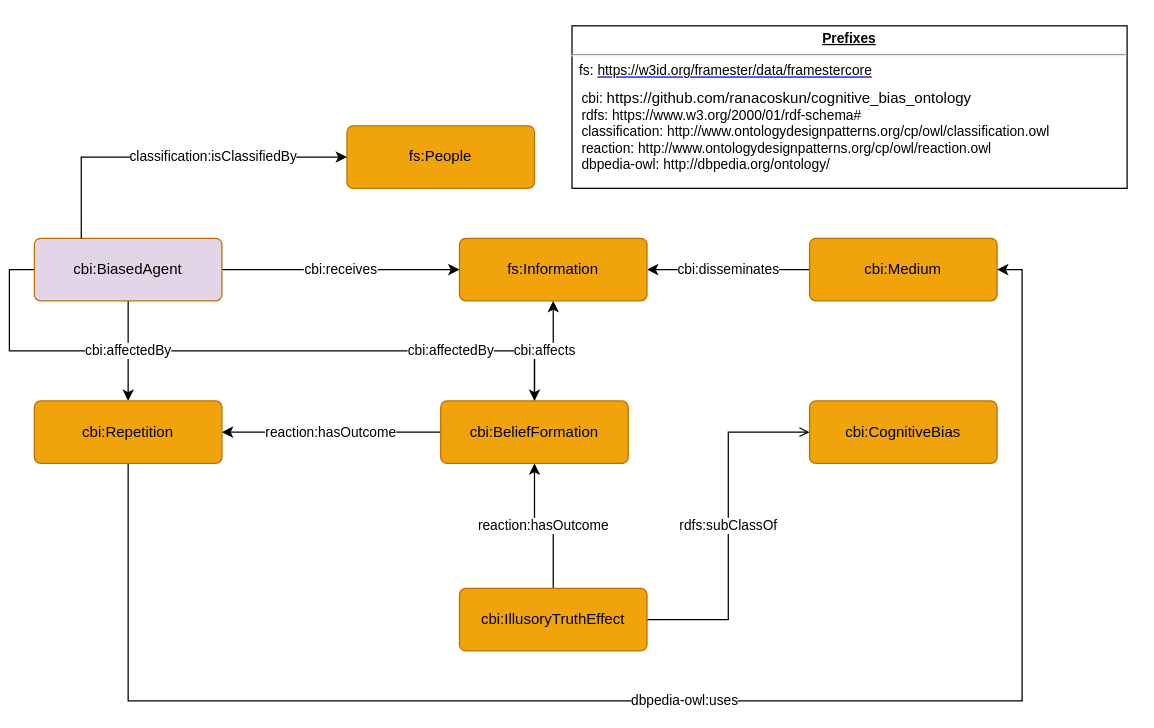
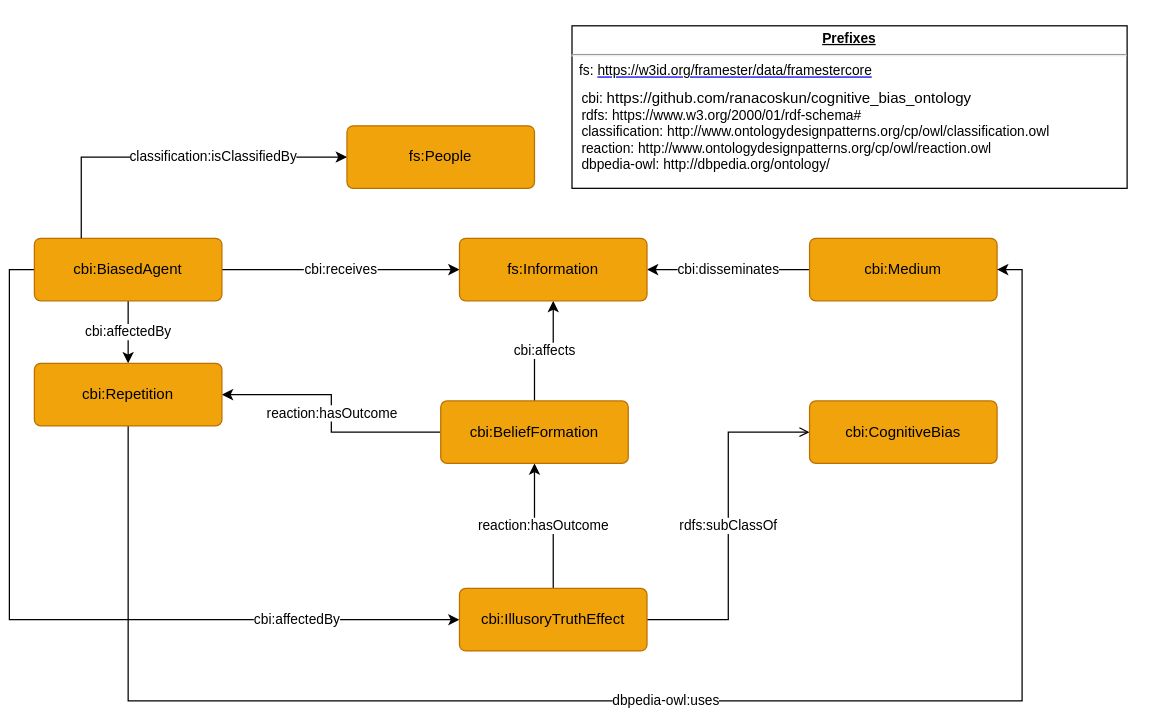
  <mxCell id="0" />
  <mxCell id="1" parent="0" />
  <mxCell id="2" value="reaction:hasOutcome" style="edgeStyle=orthogonalEdgeStyle;rounded=0;orthogonalLoop=1;jettySize=auto;html=1;entryX=0.5;entryY=1;entryDx=0;entryDy=0;" parent="1" source="5" target="11" edge="1"><mxGeometry relative="1" as="geometry" /></mxCell>
  <mxCell id="3" value="rdfs:subClassOf" style="edgeStyle=orthogonalEdgeStyle;rounded=0;orthogonalLoop=1;jettySize=auto;html=1;entryX=0;entryY=0.5;entryDx=0;entryDy=0;endArrow=open;" parent="1" source="5" target="17" edge="1"><mxGeometry relative="1" as="geometry" /></mxCell>
- <mxCell id="4" value="cbi:affectedBy" style="edgeStyle=orthogonalEdgeStyle;rounded=0;orthogonalLoop=1;jettySize=auto;html=1;exitX=0;exitY=0.5;exitDx=0;exitDy=0;" parent="1" source="8" target="11" edge="1"><mxGeometry x="0.606" relative="1" as="geometry"><mxPoint as="offset" /><mxPoint x="-120" y="310" as="sourcePoint" /></mxGeometry></mxCell>
+ <mxCell id="4" value="cbi:affectedBy" style="edgeStyle=orthogonalEdgeStyle;rounded=0;orthogonalLoop=1;jettySize=auto;html=1;entryX=0;entryY=0.5;entryDx=0;entryDy=0;exitX=0;exitY=0.5;exitDx=0;exitDy=0;" parent="1" source="8" target="5" edge="1"><mxGeometry x="0.606" relative="1" as="geometry"><mxPoint as="offset" /><mxPoint x="-120" y="310" as="sourcePoint" /></mxGeometry></mxCell>
  <mxCell id="5" value="cbi:IllusoryTruthEffect" style="rounded=1;arcSize=10;whiteSpace=wrap;html=1;align=center;fillColor=#f0a30a;strokeColor=#BD7000;fontColor=#000000;" parent="1" vertex="1"><mxGeometry x="360" y="470" width="150" height="50" as="geometry" /></mxCell>
  <mxCell id="6" value="cbi:receives" style="edgeStyle=orthogonalEdgeStyle;rounded=0;orthogonalLoop=1;jettySize=auto;html=1;entryX=0;entryY=0.5;entryDx=0;entryDy=0;" parent="1" source="8" target="16" edge="1"><mxGeometry relative="1" as="geometry" /></mxCell>
  <mxCell id="7" value="cbi:affectedBy" style="edgeStyle=orthogonalEdgeStyle;rounded=0;orthogonalLoop=1;jettySize=auto;html=1;entryX=0.5;entryY=0;entryDx=0;entryDy=0;" parent="1" source="8" target="15" edge="1"><mxGeometry relative="1" as="geometry" /></mxCell>
- <mxCell id="8" value="cbi:BiasedAgent" style="rounded=1;arcSize=10;whiteSpace=wrap;html=1;align=center;fillColor=#e1d5e7;strokeColor=#BD7000;fontColor=#000000;" parent="1" vertex="1"><mxGeometry x="20" y="190" width="150" height="50" as="geometry" /></mxCell>
+ <mxCell id="8" value="cbi:BiasedAgent" style="rounded=1;arcSize=10;whiteSpace=wrap;html=1;align=center;fillColor=#f0a30a;strokeColor=#BD7000;fontColor=#000000;" parent="1" vertex="1"><mxGeometry x="20" y="190" width="150" height="50" as="geometry" /></mxCell>
  <mxCell id="9" value="reaction:hasOutcome" style="edgeStyle=orthogonalEdgeStyle;rounded=0;orthogonalLoop=1;jettySize=auto;html=1;entryX=1;entryY=0.5;entryDx=0;entryDy=0;" parent="1" source="11" target="15" edge="1"><mxGeometry relative="1" as="geometry" /></mxCell>
  <mxCell id="10" value="cbi:affects" style="edgeStyle=orthogonalEdgeStyle;rounded=0;orthogonalLoop=1;jettySize=auto;html=1;entryX=0.5;entryY=1;entryDx=0;entryDy=0;" parent="1" source="11" target="16" edge="1"><mxGeometry relative="1" as="geometry" /></mxCell>
  <mxCell id="11" value="cbi:BeliefFormation" style="rounded=1;arcSize=10;whiteSpace=wrap;html=1;align=center;fillColor=#f0a30a;strokeColor=#BD7000;fontColor=#000000;" parent="1" vertex="1"><mxGeometry x="345" y="320" width="150" height="50" as="geometry" /></mxCell>
  <mxCell id="12" value="cbi:disseminates" style="edgeStyle=orthogonalEdgeStyle;rounded=0;orthogonalLoop=1;jettySize=auto;html=1;exitX=0;exitY=0.5;exitDx=0;exitDy=0;entryX=1;entryY=0.5;entryDx=0;entryDy=0;" parent="1" source="13" target="16" edge="1"><mxGeometry relative="1" as="geometry" /></mxCell>
  <mxCell id="13" value="cbi:Medium" style="rounded=1;arcSize=10;whiteSpace=wrap;html=1;align=center;fillColor=#f0a30a;strokeColor=#BD7000;fontColor=#000000;" parent="1" vertex="1"><mxGeometry x="640" y="190" width="150" height="50" as="geometry" /></mxCell>
  <mxCell id="14" value="dbpedia-owl:uses" style="edgeStyle=orthogonalEdgeStyle;rounded=0;orthogonalLoop=1;jettySize=auto;html=1;entryX=1;entryY=0.5;entryDx=0;entryDy=0;" parent="1" source="15" target="13" edge="1"><mxGeometry relative="1" as="geometry"><Array as="points"><mxPoint x="95" y="560" /><mxPoint x="810" y="560" /><mxPoint x="810" y="215" /></Array></mxGeometry></mxCell>
- <mxCell id="15" value="cbi:Repetition" style="rounded=1;arcSize=10;whiteSpace=wrap;html=1;align=center;fillColor=#f0a30a;strokeColor=#BD7000;fontColor=#000000;" parent="1" vertex="1"><mxGeometry x="20" y="320" width="150" height="50" as="geometry" /></mxCell>
+ <mxCell id="15" value="cbi:Repetition" style="rounded=1;arcSize=10;whiteSpace=wrap;html=1;align=center;fillColor=#f0a30a;strokeColor=#BD7000;fontColor=#000000;" parent="1" vertex="1"><mxGeometry x="20" y="290" width="150" height="50" as="geometry" /></mxCell>
  <mxCell id="16" value="fs:Information" style="rounded=1;arcSize=10;whiteSpace=wrap;html=1;align=center;fillColor=#f0a30a;strokeColor=#BD7000;fontColor=#000000;" parent="1" vertex="1"><mxGeometry x="360" y="190" width="150" height="50" as="geometry" /></mxCell>
  <mxCell id="17" value="cbi:CognitiveBias" style="rounded=1;arcSize=10;whiteSpace=wrap;html=1;align=center;fillColor=#f0a30a;strokeColor=#BD7000;fontColor=#000000;" parent="1" vertex="1"><mxGeometry x="640" y="320" width="150" height="50" as="geometry" /></mxCell>
  <mxCell id="18" value="&lt;p style=&quot;margin: 4px 0px 0px; text-decoration: underline; font-size: 11px;&quot;&gt;&lt;b&gt;&lt;font style=&quot;font-size: 11px;&quot;&gt;Prefixes&lt;/font&gt;&lt;/b&gt;&lt;/p&gt;&lt;hr style=&quot;font-size: 11px;&quot;&gt;&lt;div style=&quot;text-align: left; font-size: 11px;&quot;&gt;&lt;span style=&quot;background-color: initial;&quot;&gt;&lt;font style=&quot;font-size: 11px;&quot;&gt;&amp;nbsp;&amp;nbsp;&lt;/font&gt;&lt;/span&gt;&lt;span style=&quot;background-color: initial;&quot;&gt;fs:&amp;nbsp;&lt;/span&gt;&lt;a style=&quot;background: transparent; margin: 0px 8px 8px 0px; padding: 0px; vertical-align: baseline; display: inline-block;&quot; class=&quot;iri&quot; href=&quot;https://w3id.org/framester/data/framestercore/Preference&quot;&gt;&lt;font color=&quot;#000000&quot;&gt;https://w3id.org/framester/data/framestercore&lt;/font&gt;&lt;/a&gt;&lt;/div&gt;&lt;p style=&quot;text-align: left; margin: 0px 0px 0px 8px; font-size: 11px;&quot;&gt;&lt;span style=&quot;background-color: initial;&quot;&gt;&lt;font style=&quot;font-size: 11px;&quot;&gt;cbi:&amp;nbsp;&lt;/font&gt;&lt;/span&gt;&lt;span style=&quot;background-color: initial; font-size: 12px;&quot;&gt;https://github.com/ranacoskun/cognitive_bias_ontology&lt;/span&gt;&lt;/p&gt;&lt;p style=&quot;text-align: left; margin: 0px 0px 0px 8px; font-size: 11px;&quot;&gt;&lt;font style=&quot;font-size: 11px;&quot;&gt;rdfs: https://www.w3.org/2000/01/rdf-schema#&lt;/font&gt;&lt;/p&gt;&lt;p style=&quot;text-align: left; margin: 0px 0px 0px 8px; font-size: 11px;&quot;&gt;&lt;font style=&quot;font-size: 11px;&quot;&gt;&lt;span style=&quot;background-color: initial;&quot;&gt;classification:&amp;nbsp;http://www.ontologydesignpatterns.org/cp/owl/classification.owl&amp;nbsp;&lt;/span&gt;&lt;/font&gt;&lt;/p&gt;&lt;p style=&quot;text-align: left; margin: 0px 0px 0px 8px; font-size: 11px;&quot;&gt;reaction: http://www.ontologydesignpatterns.org/cp/owl/reaction.owl&lt;/p&gt;&lt;p style=&quot;text-align: left; margin: 0px 0px 0px 8px; font-size: 11px;&quot;&gt;&lt;span style=&quot;background-color: initial;&quot;&gt;dbpedia-owl:&amp;nbsp;http://dbpedia.org/ontology/&lt;/span&gt;&lt;br&gt;&lt;/p&gt;" style="verticalAlign=top;align=center;overflow=fill;html=1;whiteSpace=wrap;" parent="1" vertex="1"><mxGeometry x="450" y="20" width="444" height="130" as="geometry" /></mxCell>
  <mxCell id="19" value="fs:People" style="rounded=1;arcSize=10;whiteSpace=wrap;html=1;align=center;fillColor=#f0a30a;strokeColor=#BD7000;fontColor=#000000;" parent="1" vertex="1"><mxGeometry x="270" y="100" width="150" height="50" as="geometry" /></mxCell>
  <mxCell id="20" value="classification:isClassifiedBy" style="edgeStyle=orthogonalEdgeStyle;rounded=0;orthogonalLoop=1;jettySize=auto;html=1;exitX=0.25;exitY=0;exitDx=0;exitDy=0;entryX=0;entryY=0.5;entryDx=0;entryDy=0;" parent="1" source="8" target="19" edge="1"><mxGeometry x="0.218" relative="1" as="geometry"><mxPoint x="320" y="637" as="sourcePoint" /><mxPoint x="130" y="637" as="targetPoint" /><mxPoint x="1" as="offset" /></mxGeometry></mxCell>
